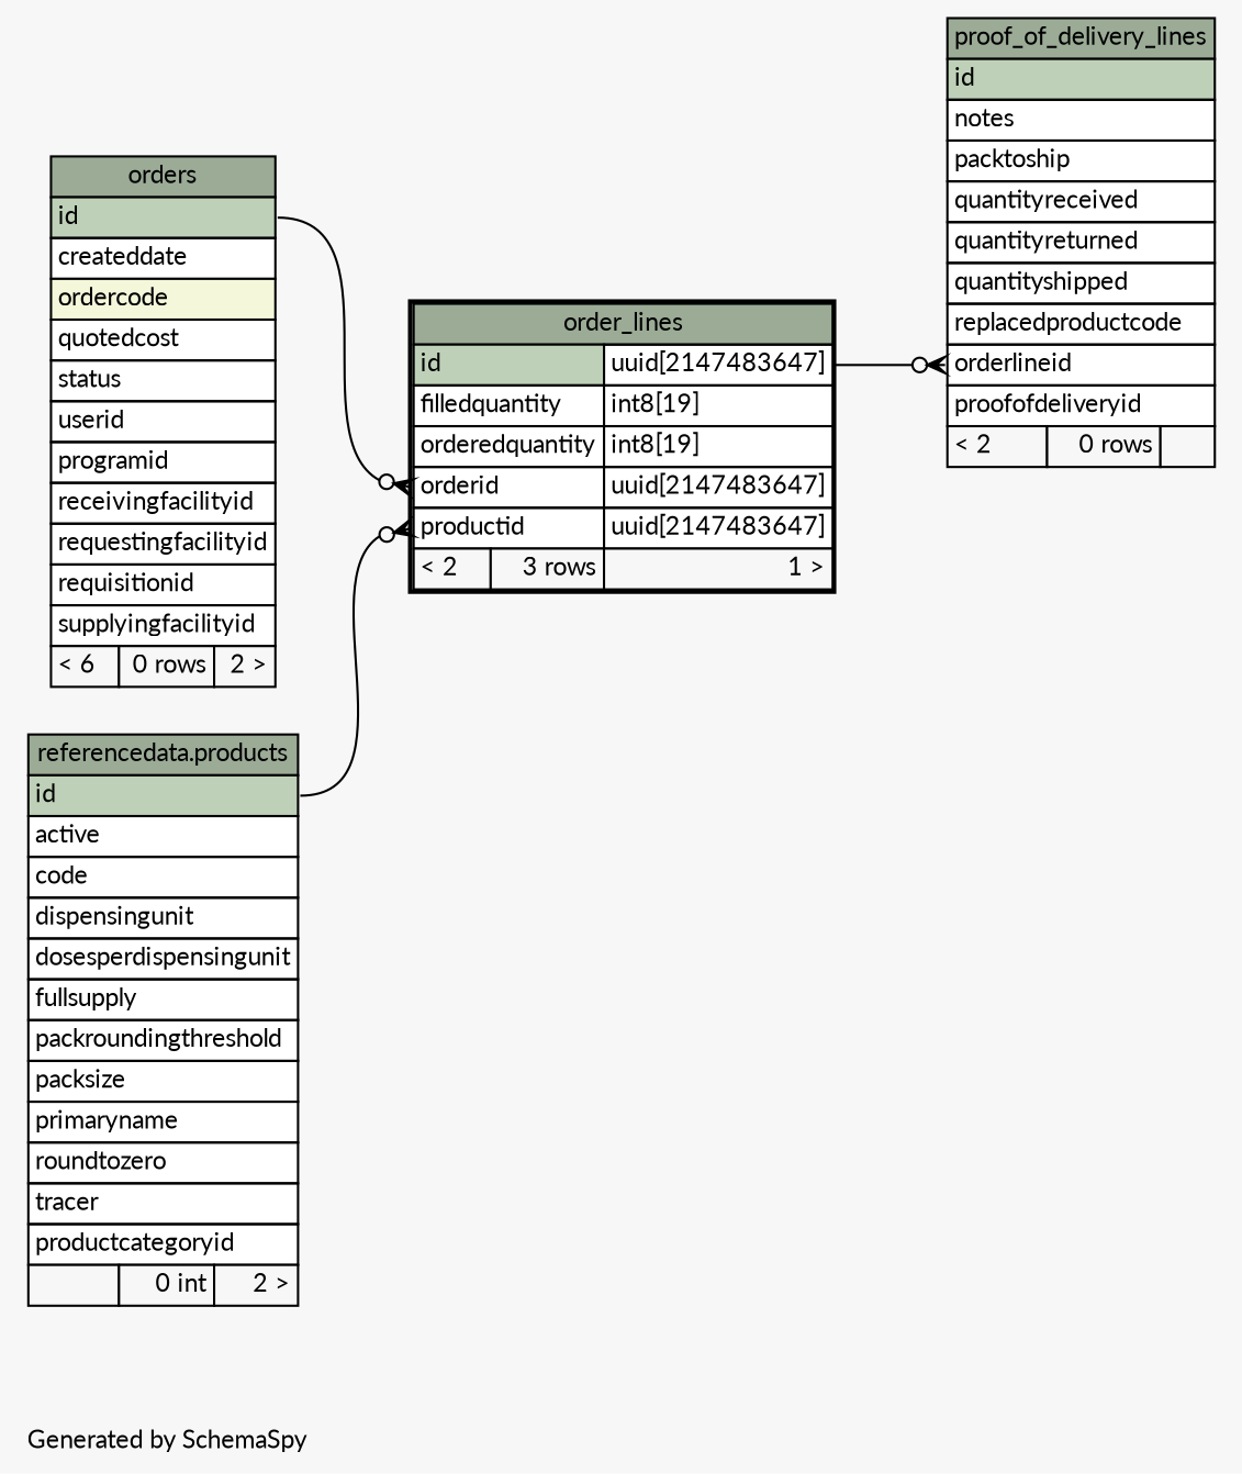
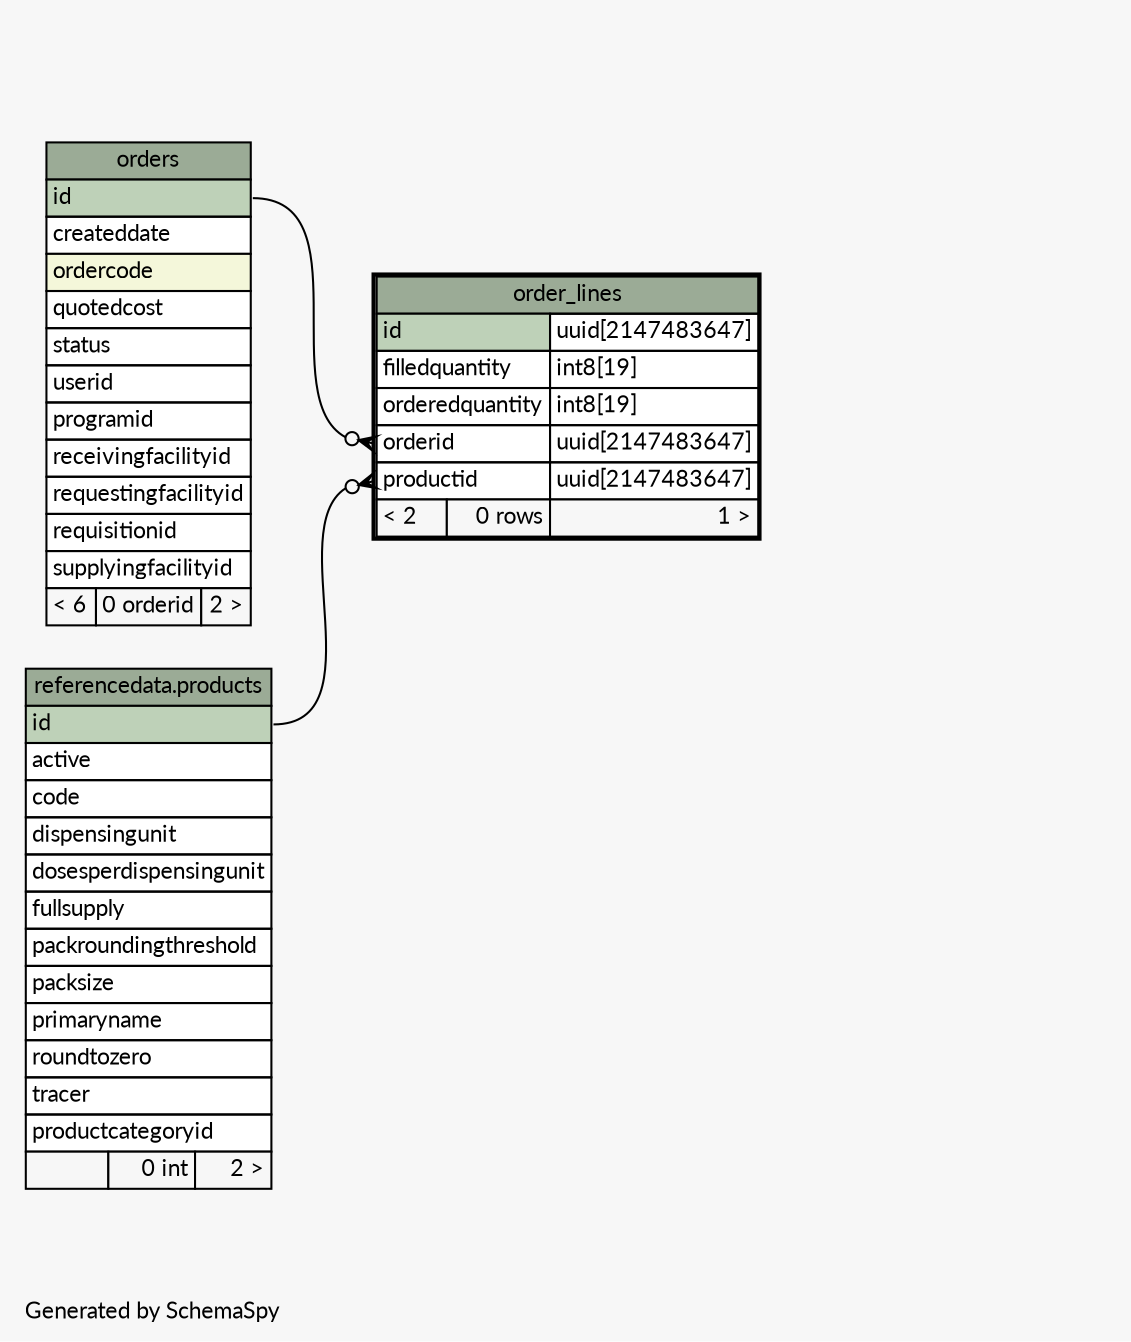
  digraph {
    bgcolor="#f7f7f7"
    fontname=Lato
    fontsize=11
    label="\nGenerated by SchemaSpy"
    labeljust=l
    nodesep=0.18
    rankdir=RL
    ranksep=0.46
    node [fontname=Lato fontsize=11 shape=plaintext]
    edge [arrowhead=none arrowsize=0.8 arrowtail=crowodot dir=back fontname=Lato headport="id:e"]
-   n1 [label=<     <TABLE BORDER="2" CELLBORDER="1" CELLSPACING="0" BGCOLOR="#ffffff">       <TR><TD COLSPAN="3" BGCOLOR="#9bab96" ALIGN="CENTER">order_lines</TD></TR>       <TR><TD PORT="id" COLSPAN="2" BGCOLOR="#bed1b8" ALIGN="LEFT">id</TD><TD PORT="id.type" ALIGN="LEFT">uuid[2147483647]</TD></TR>       <TR><TD PORT="filledquantity" COLSPAN="2" ALIGN="LEFT">filledquantity</TD><TD PORT="filledquantity.type" ALIGN="LEFT">int8[19]</TD></TR>       <TR><TD PORT="orderedquantity" COLSPAN="2" ALIGN="LEFT">orderedquantity</TD><TD PORT="orderedquantity.type" ALIGN="LEFT">int8[19]</TD></TR>       <TR><TD PORT="orderid" COLSPAN="2" ALIGN="LEFT">orderid</TD><TD PORT="orderid.type" ALIGN="LEFT">uuid[2147483647]</TD></TR>       <TR><TD PORT="productid" COLSPAN="2" ALIGN="LEFT">productid</TD><TD PORT="productid.type" ALIGN="LEFT">uuid[2147483647]</TD></TR>       <TR><TD ALIGN="LEFT" BGCOLOR="#f7f7f7">&lt; 2</TD><TD ALIGN="RIGHT" BGCOLOR="#f7f7f7">3 rows</TD><TD ALIGN="RIGHT" BGCOLOR="#f7f7f7">1 &gt;</TD></TR>     </TABLE>>]
-   n2 [label=<     <TABLE BORDER="0" CELLBORDER="1" CELLSPACING="0" BGCOLOR="#ffffff">       <TR><TD COLSPAN="3" BGCOLOR="#9bab96" ALIGN="CENTER">orders</TD></TR>       <TR><TD PORT="id" COLSPAN="3" BGCOLOR="#bed1b8" ALIGN="LEFT">id</TD></TR>       <TR><TD PORT="createddate" COLSPAN="3" ALIGN="LEFT">createddate</TD></TR>       <TR><TD PORT="ordercode" COLSPAN="3" BGCOLOR="#f4f7da" ALIGN="LEFT">ordercode</TD></TR>       <TR><TD PORT="quotedcost" COLSPAN="3" ALIGN="LEFT">quotedcost</TD></TR>       <TR><TD PORT="status" COLSPAN="3" ALIGN="LEFT">status</TD></TR>       <TR><TD PORT="userid" COLSPAN="3" ALIGN="LEFT">userid</TD></TR>       <TR><TD PORT="programid" COLSPAN="3" ALIGN="LEFT">programid</TD></TR>       <TR><TD PORT="receivingfacilityid" COLSPAN="3" ALIGN="LEFT">receivingfacilityid</TD></TR>       <TR><TD PORT="requestingfacilityid" COLSPAN="3" ALIGN="LEFT">requestingfacilityid</TD></TR>       <TR><TD PORT="requisitionid" COLSPAN="3" ALIGN="LEFT">requisitionid</TD></TR>       <TR><TD PORT="supplyingfacilityid" COLSPAN="3" ALIGN="LEFT">supplyingfacilityid</TD></TR>       <TR><TD ALIGN="LEFT" BGCOLOR="#f7f7f7">&lt; 6</TD><TD ALIGN="RIGHT" BGCOLOR="#f7f7f7">0 rows</TD><TD ALIGN="RIGHT" BGCOLOR="#f7f7f7">2 &gt;</TD></TR>     </TABLE>>]
+   n1 [label=<     <TABLE BORDER="2" CELLBORDER="1" CELLSPACING="0" BGCOLOR="#ffffff">       <TR><TD COLSPAN="3" BGCOLOR="#9bab96" ALIGN="CENTER">order_lines</TD></TR>       <TR><TD PORT="id" COLSPAN="2" BGCOLOR="#bed1b8" ALIGN="LEFT">id</TD><TD PORT="id.type" ALIGN="LEFT">uuid[2147483647]</TD></TR>       <TR><TD PORT="filledquantity" COLSPAN="2" ALIGN="LEFT">filledquantity</TD><TD PORT="filledquantity.type" ALIGN="LEFT">int8[19]</TD></TR>       <TR><TD PORT="orderedquantity" COLSPAN="2" ALIGN="LEFT">orderedquantity</TD><TD PORT="orderedquantity.type" ALIGN="LEFT">int8[19]</TD></TR>       <TR><TD PORT="orderid" COLSPAN="2" ALIGN="LEFT">orderid</TD><TD PORT="orderid.type" ALIGN="LEFT">uuid[2147483647]</TD></TR>       <TR><TD PORT="productid" COLSPAN="2" ALIGN="LEFT">productid</TD><TD PORT="productid.type" ALIGN="LEFT">uuid[2147483647]</TD></TR>       <TR><TD ALIGN="LEFT" BGCOLOR="#f7f7f7">&lt; 2</TD><TD ALIGN="RIGHT" BGCOLOR="#f7f7f7">0 rows</TD><TD ALIGN="RIGHT" BGCOLOR="#f7f7f7">1 &gt;</TD></TR>     </TABLE>>]
+   n2 [label=<     <TABLE BORDER="0" CELLBORDER="1" CELLSPACING="0" BGCOLOR="#ffffff">       <TR><TD COLSPAN="3" BGCOLOR="#9bab96" ALIGN="CENTER">orders</TD></TR>       <TR><TD PORT="id" COLSPAN="3" BGCOLOR="#bed1b8" ALIGN="LEFT">id</TD></TR>       <TR><TD PORT="createddate" COLSPAN="3" ALIGN="LEFT">createddate</TD></TR>       <TR><TD PORT="ordercode" COLSPAN="3" BGCOLOR="#f4f7da" ALIGN="LEFT">ordercode</TD></TR>       <TR><TD PORT="quotedcost" COLSPAN="3" ALIGN="LEFT">quotedcost</TD></TR>       <TR><TD PORT="status" COLSPAN="3" ALIGN="LEFT">status</TD></TR>       <TR><TD PORT="userid" COLSPAN="3" ALIGN="LEFT">userid</TD></TR>       <TR><TD PORT="programid" COLSPAN="3" ALIGN="LEFT">programid</TD></TR>       <TR><TD PORT="receivingfacilityid" COLSPAN="3" ALIGN="LEFT">receivingfacilityid</TD></TR>       <TR><TD PORT="requestingfacilityid" COLSPAN="3" ALIGN="LEFT">requestingfacilityid</TD></TR>       <TR><TD PORT="requisitionid" COLSPAN="3" ALIGN="LEFT">requisitionid</TD></TR>       <TR><TD PORT="supplyingfacilityid" COLSPAN="3" ALIGN="LEFT">supplyingfacilityid</TD></TR>       <TR><TD ALIGN="LEFT" BGCOLOR="#f7f7f7">&lt; 6</TD><TD ALIGN="RIGHT" BGCOLOR="#f7f7f7">0 orderid</TD><TD ALIGN="RIGHT" BGCOLOR="#f7f7f7">2 &gt;</TD></TR>     </TABLE>>]
    n3 [label=<     <TABLE BORDER="0" CELLBORDER="1" CELLSPACING="0" BGCOLOR="#ffffff">       <TR><TD COLSPAN="3" BGCOLOR="#9bab96" ALIGN="CENTER">referencedata.products</TD></TR>       <TR><TD PORT="id" COLSPAN="3" BGCOLOR="#bed1b8" ALIGN="LEFT">id</TD></TR>       <TR><TD PORT="active" COLSPAN="3" ALIGN="LEFT">active</TD></TR>       <TR><TD PORT="code" COLSPAN="3" ALIGN="LEFT">code</TD></TR>       <TR><TD PORT="dispensingunit" COLSPAN="3" ALIGN="LEFT">dispensingunit</TD></TR>       <TR><TD PORT="dosesperdispensingunit" COLSPAN="3" ALIGN="LEFT">dosesperdispensingunit</TD></TR>       <TR><TD PORT="fullsupply" COLSPAN="3" ALIGN="LEFT">fullsupply</TD></TR>       <TR><TD PORT="packroundingthreshold" COLSPAN="3" ALIGN="LEFT">packroundingthreshold</TD></TR>       <TR><TD PORT="packsize" COLSPAN="3" ALIGN="LEFT">packsize</TD></TR>       <TR><TD PORT="primaryname" COLSPAN="3" ALIGN="LEFT">primaryname</TD></TR>       <TR><TD PORT="roundtozero" COLSPAN="3" ALIGN="LEFT">roundtozero</TD></TR>       <TR><TD PORT="tracer" COLSPAN="3" ALIGN="LEFT">tracer</TD></TR>       <TR><TD PORT="productcategoryid" COLSPAN="3" ALIGN="LEFT">productcategoryid</TD></TR>       <TR><TD ALIGN="LEFT" BGCOLOR="#f7f7f7">  </TD><TD ALIGN="RIGHT" BGCOLOR="#f7f7f7">0 int</TD><TD ALIGN="RIGHT" BGCOLOR="#f7f7f7">2 &gt;</TD></TR>     </TABLE>>]
-   n4 [label=<     <TABLE BORDER="0" CELLBORDER="1" CELLSPACING="0" BGCOLOR="#ffffff">       <TR><TD COLSPAN="3" BGCOLOR="#9bab96" ALIGN="CENTER">proof_of_delivery_lines</TD></TR>       <TR><TD PORT="id" COLSPAN="3" BGCOLOR="#bed1b8" ALIGN="LEFT">id</TD></TR>       <TR><TD PORT="notes" COLSPAN="3" ALIGN="LEFT">notes</TD></TR>       <TR><TD PORT="packtoship" COLSPAN="3" ALIGN="LEFT">packtoship</TD></TR>       <TR><TD PORT="quantityreceived" COLSPAN="3" ALIGN="LEFT">quantityreceived</TD></TR>       <TR><TD PORT="quantityreturned" COLSPAN="3" ALIGN="LEFT">quantityreturned</TD></TR>       <TR><TD PORT="quantityshipped" COLSPAN="3" ALIGN="LEFT">quantityshipped</TD></TR>       <TR><TD PORT="replacedproductcode" COLSPAN="3" ALIGN="LEFT">replacedproductcode</TD></TR>       <TR><TD PORT="orderlineid" COLSPAN="3" ALIGN="LEFT">orderlineid</TD></TR>       <TR><TD PORT="proofofdeliveryid" COLSPAN="3" ALIGN="LEFT">proofofdeliveryid</TD></TR>       <TR><TD ALIGN="LEFT" BGCOLOR="#f7f7f7">&lt; 2</TD><TD ALIGN="RIGHT" BGCOLOR="#f7f7f7">0 rows</TD><TD ALIGN="RIGHT" BGCOLOR="#f7f7f7">  </TD></TR>     </TABLE>>]
    n1 -> n2 [tailport="orderid:w"]
    n1 -> n3 [tailport="productid:w"]
-   n4 -> n1 [headport="id.type:e" tailport="orderlineid:w"]
  }
